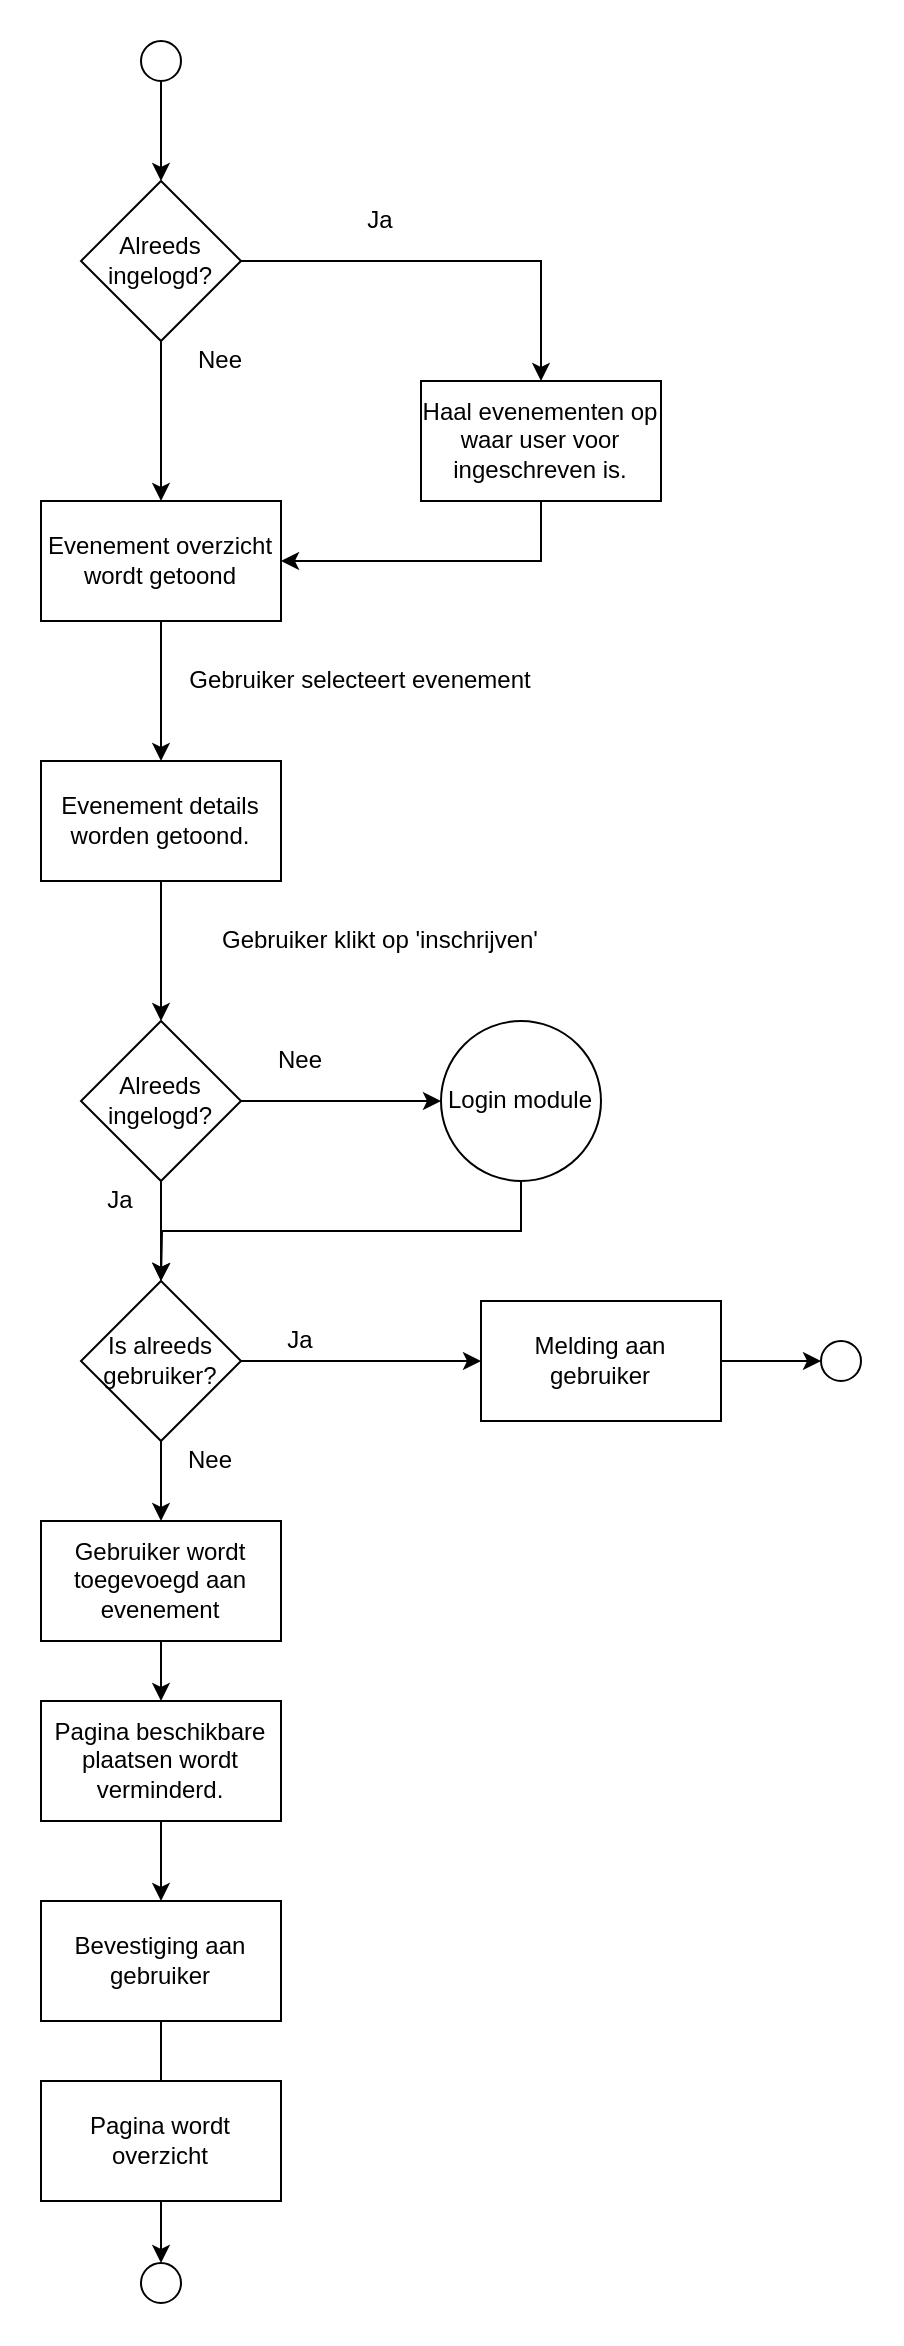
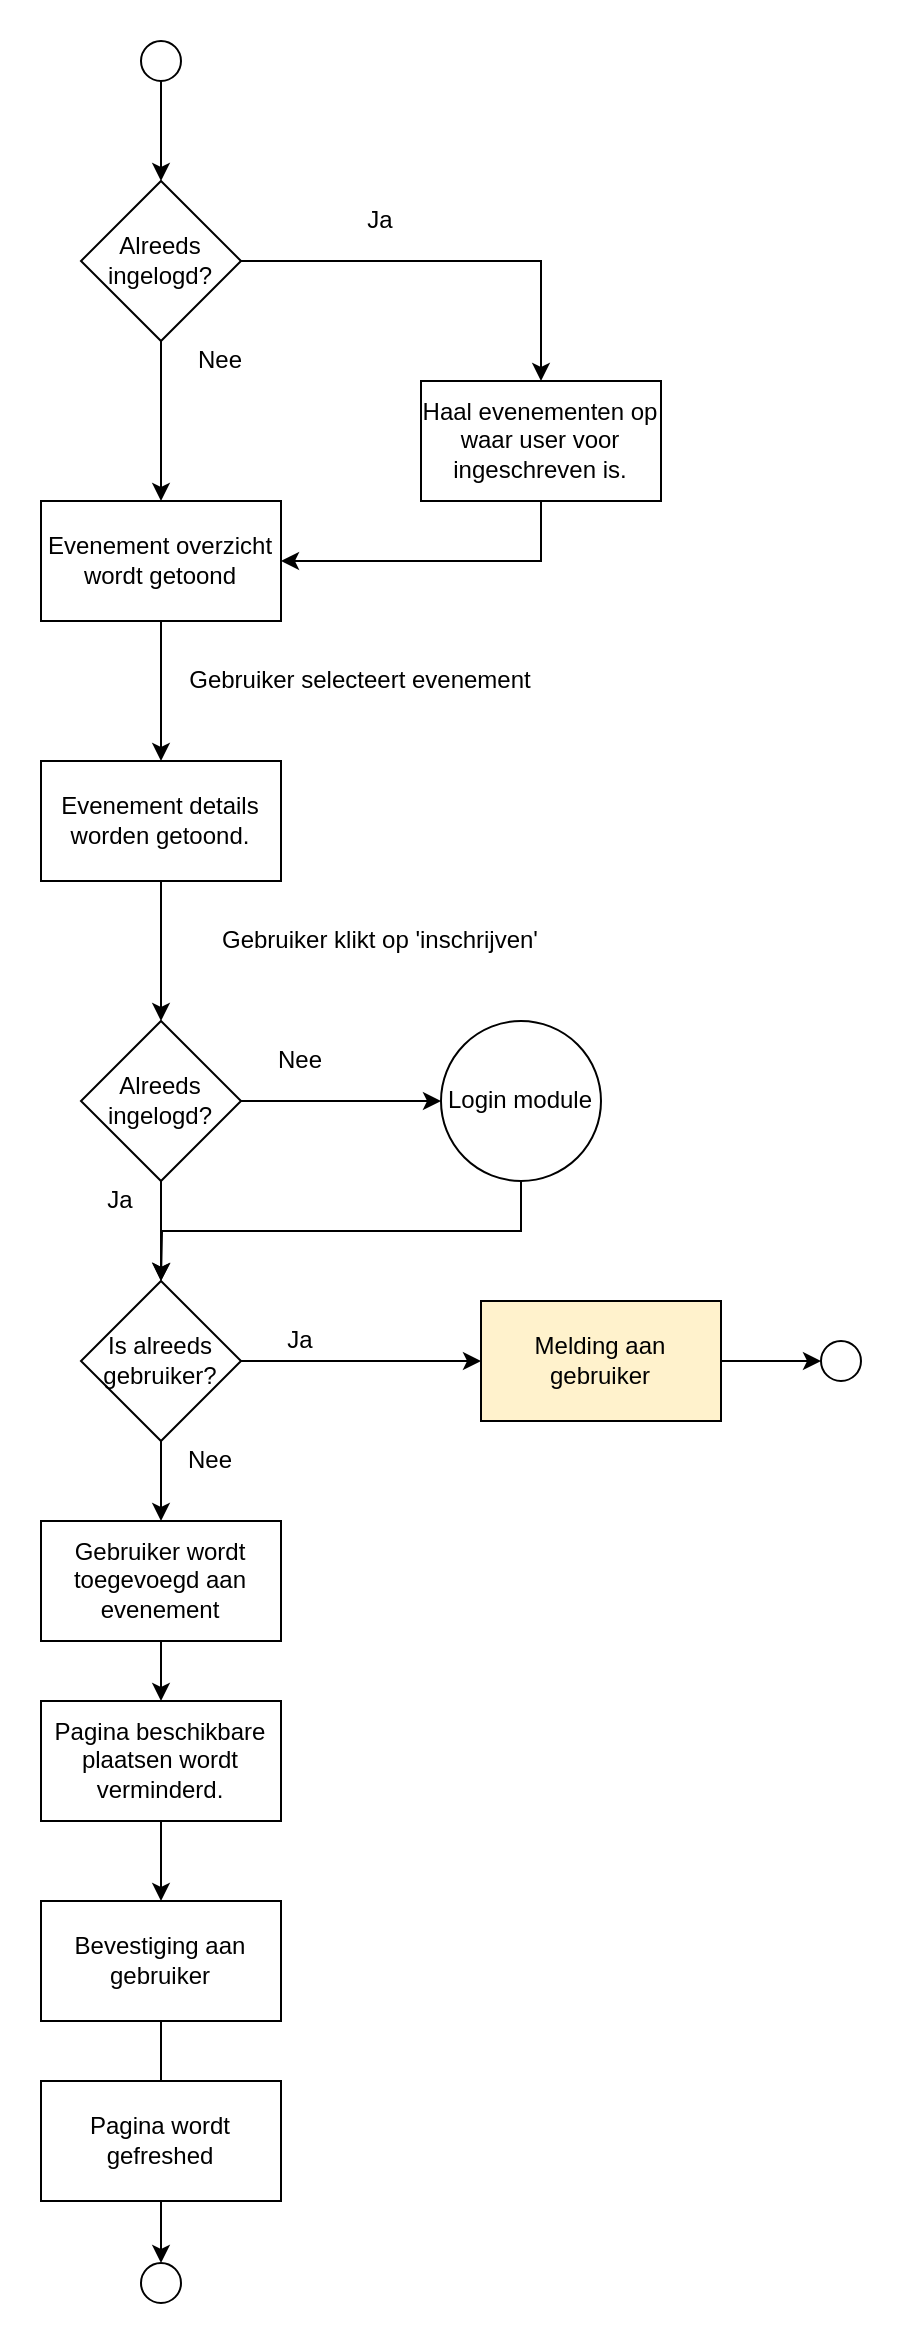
  <mxCell id="0" />
  <mxCell id="1" parent="0" />
  <mxCell id="2" value="" style="ellipse;whiteSpace=wrap;html=1;" parent="1" vertex="1"><mxGeometry x="70" y="20" width="20" height="20" as="geometry" /></mxCell>
  <mxCell id="3" style="edgeStyle=orthogonalEdgeStyle;rounded=0;orthogonalLoop=1;jettySize=auto;html=1;exitX=0.5;exitY=1;exitDx=0;exitDy=0;" parent="1" source="4" target="12" edge="1"><mxGeometry relative="1" as="geometry" /></mxCell>
  <mxCell id="4" value="Evenement overzicht wordt getoond" style="rounded=0;whiteSpace=wrap;html=1;" parent="1" vertex="1"><mxGeometry x="20" y="250" width="120" height="60" as="geometry" /></mxCell>
  <mxCell id="5" value="Alreeds ingelogd?" style="rhombus;whiteSpace=wrap;html=1;" parent="1" vertex="1"><mxGeometry x="40" y="90" width="80" height="80" as="geometry" /></mxCell>
  <mxCell id="6" value="" style="endArrow=classic;html=1;exitX=0.5;exitY=1;exitDx=0;exitDy=0;" parent="1" source="2" target="5" edge="1"><mxGeometry width="50" height="50" relative="1" as="geometry"><mxPoint x="80" y="520" as="sourcePoint" /><mxPoint x="130" y="470" as="targetPoint" /></mxGeometry></mxCell>
  <mxCell id="7" value="" style="endArrow=classic;html=1;exitX=0;exitY=0;exitDx=0;exitDy=0;entryX=0.5;entryY=0;entryDx=0;entryDy=0;" parent="1" source="21" target="4" edge="1"><mxGeometry width="50" height="50" relative="1" as="geometry"><mxPoint x="79.5" y="110" as="sourcePoint" /><mxPoint x="79.5" y="160" as="targetPoint" /></mxGeometry></mxCell>
  <mxCell id="8" value="Haal evenementen op waar user voor ingeschreven is." style="rounded=0;whiteSpace=wrap;html=1;" parent="1" vertex="1"><mxGeometry x="210" y="190" width="120" height="60" as="geometry" /></mxCell>
  <mxCell id="9" value="" style="endArrow=classic;html=1;entryX=0.5;entryY=0;entryDx=0;entryDy=0;exitX=1;exitY=0.5;exitDx=0;exitDy=0;rounded=0;" parent="1" source="5" target="8" edge="1"><mxGeometry width="50" height="50" relative="1" as="geometry"><mxPoint x="200" y="135" as="sourcePoint" /><mxPoint x="250" y="85" as="targetPoint" /><Array as="points"><mxPoint x="270" y="130" /></Array></mxGeometry></mxCell>
  <mxCell id="10" value="" style="endArrow=classic;html=1;entryX=1;entryY=0.5;entryDx=0;entryDy=0;exitX=0.5;exitY=1;exitDx=0;exitDy=0;rounded=0;" parent="1" source="8" target="4" edge="1"><mxGeometry width="50" height="50" relative="1" as="geometry"><mxPoint x="80" y="450" as="sourcePoint" /><mxPoint x="130" y="400" as="targetPoint" /><Array as="points"><mxPoint x="270" y="280" /></Array></mxGeometry></mxCell>
  <mxCell id="11" style="edgeStyle=orthogonalEdgeStyle;rounded=0;orthogonalLoop=1;jettySize=auto;html=1;exitX=0.5;exitY=1;exitDx=0;exitDy=0;" parent="1" source="12" edge="1"><mxGeometry relative="1" as="geometry"><mxPoint x="80" y="510" as="targetPoint" /></mxGeometry></mxCell>
  <mxCell id="12" value="Evenement details worden getoond." style="rounded=0;whiteSpace=wrap;html=1;" parent="1" vertex="1"><mxGeometry x="20" y="380" width="120" height="60" as="geometry" /></mxCell>
  <mxCell id="13" value="Gebruiker selecteert evenement" style="text;html=1;strokeColor=none;fillColor=none;align=center;verticalAlign=middle;whiteSpace=wrap;rounded=0;" parent="1" vertex="1"><mxGeometry x="90" y="330" width="180" height="20" as="geometry" /></mxCell>
  <mxCell id="14" style="edgeStyle=orthogonalEdgeStyle;rounded=0;orthogonalLoop=1;jettySize=auto;html=1;exitX=1;exitY=0.5;exitDx=0;exitDy=0;entryX=0;entryY=0.5;entryDx=0;entryDy=0;" parent="1" source="16" target="19" edge="1"><mxGeometry relative="1" as="geometry" /></mxCell>
  <mxCell id="15" style="edgeStyle=orthogonalEdgeStyle;rounded=0;orthogonalLoop=1;jettySize=auto;html=1;exitX=0.5;exitY=1;exitDx=0;exitDy=0;entryX=0.5;entryY=0;entryDx=0;entryDy=0;" parent="1" source="16" target="25" edge="1"><mxGeometry relative="1" as="geometry" /></mxCell>
  <mxCell id="16" value="Alreeds ingelogd?" style="rhombus;whiteSpace=wrap;html=1;" parent="1" vertex="1"><mxGeometry x="40" y="510" width="80" height="80" as="geometry" /></mxCell>
  <mxCell id="17" value="Gebruiker klikt op 'inschrijven'" style="text;html=1;strokeColor=none;fillColor=none;align=center;verticalAlign=middle;whiteSpace=wrap;rounded=0;" parent="1" vertex="1"><mxGeometry x="100" y="460" width="180" height="20" as="geometry" /></mxCell>
  <mxCell id="18" style="edgeStyle=orthogonalEdgeStyle;rounded=0;orthogonalLoop=1;jettySize=auto;html=1;exitX=0.5;exitY=1;exitDx=0;exitDy=0;" parent="1" source="19" edge="1"><mxGeometry relative="1" as="geometry"><mxPoint x="80" y="640" as="targetPoint" /></mxGeometry></mxCell>
  <mxCell id="19" value="Login module" style="ellipse;whiteSpace=wrap;html=1;" parent="1" vertex="1"><mxGeometry x="220" y="510" width="80" height="80" as="geometry" /></mxCell>
  <mxCell id="20" value="Nee" style="text;html=1;strokeColor=none;fillColor=none;align=center;verticalAlign=middle;whiteSpace=wrap;rounded=0;" parent="1" vertex="1"><mxGeometry x="120" y="520" width="60" height="20" as="geometry" /></mxCell>
  <mxCell id="21" value="Nee" style="text;html=1;strokeColor=none;fillColor=none;align=center;verticalAlign=middle;whiteSpace=wrap;rounded=0;" parent="1" vertex="1"><mxGeometry x="80" y="170" width="60" height="20" as="geometry" /></mxCell>
  <mxCell id="22" value="Ja" style="text;html=1;strokeColor=none;fillColor=none;align=center;verticalAlign=middle;whiteSpace=wrap;rounded=0;" parent="1" vertex="1"><mxGeometry x="160" y="100" width="60" height="20" as="geometry" /></mxCell>
  <mxCell id="23" style="edgeStyle=orthogonalEdgeStyle;rounded=0;orthogonalLoop=1;jettySize=auto;html=1;exitX=0.5;exitY=1;exitDx=0;exitDy=0;" parent="1" source="25" edge="1"><mxGeometry relative="1" as="geometry"><mxPoint x="80" y="760" as="targetPoint" /></mxGeometry></mxCell>
  <mxCell id="24" style="edgeStyle=orthogonalEdgeStyle;rounded=0;orthogonalLoop=1;jettySize=auto;html=1;exitX=1;exitY=0.5;exitDx=0;exitDy=0;" parent="1" source="25" edge="1"><mxGeometry relative="1" as="geometry"><mxPoint x="240" y="680" as="targetPoint" /></mxGeometry></mxCell>
  <mxCell id="25" value="Is alreeds gebruiker?" style="rhombus;whiteSpace=wrap;html=1;" parent="1" vertex="1"><mxGeometry x="40" y="640" width="80" height="80" as="geometry" /></mxCell>
  <mxCell id="26" value="Ja" style="text;html=1;strokeColor=none;fillColor=none;align=center;verticalAlign=middle;whiteSpace=wrap;rounded=0;" parent="1" vertex="1"><mxGeometry x="30" y="590" width="60" height="20" as="geometry" /></mxCell>
  <mxCell id="27" style="edgeStyle=orthogonalEdgeStyle;rounded=0;orthogonalLoop=1;jettySize=auto;html=1;exitX=0.5;exitY=1;exitDx=0;exitDy=0;entryX=0.5;entryY=0;entryDx=0;entryDy=0;" parent="1" source="28" target="32" edge="1"><mxGeometry relative="1" as="geometry" /></mxCell>
  <mxCell id="28" value="Gebruiker wordt toegevoegd aan evenement" style="rounded=0;whiteSpace=wrap;html=1;" parent="1" vertex="1"><mxGeometry x="20" y="760" width="120" height="60" as="geometry" /></mxCell>
  <mxCell id="29" style="edgeStyle=orthogonalEdgeStyle;rounded=0;orthogonalLoop=1;jettySize=auto;html=1;exitX=0.5;exitY=1;exitDx=0;exitDy=0;entryX=0.5;entryY=0;entryDx=0;entryDy=0;" parent="1" source="30" target="33" edge="1"><mxGeometry relative="1" as="geometry" /></mxCell>
- <mxCell id="30" value="Pagina wordt overzicht" style="rounded=0;whiteSpace=wrap;html=1;" parent="1" vertex="1"><mxGeometry x="20" y="1040" width="120" height="60" as="geometry" /></mxCell>
+ <mxCell id="30" value="Pagina wordt gefreshed" style="rounded=0;whiteSpace=wrap;html=1;" parent="1" vertex="1"><mxGeometry x="20" y="1040" width="120" height="60" as="geometry" /></mxCell>
  <mxCell id="31" style="edgeStyle=orthogonalEdgeStyle;rounded=0;orthogonalLoop=1;jettySize=auto;html=1;exitX=0.5;exitY=1;exitDx=0;exitDy=0;" edge="1" parent="1" source="32" target="40"><mxGeometry relative="1" as="geometry" /></mxCell>
  <mxCell id="32" value="Pagina beschikbare plaatsen wordt verminderd." style="rounded=0;whiteSpace=wrap;html=1;" parent="1" vertex="1"><mxGeometry x="20" y="850" width="120" height="60" as="geometry" /></mxCell>
  <mxCell id="33" value="" style="ellipse;whiteSpace=wrap;html=1;" parent="1" vertex="1"><mxGeometry x="70" y="1131" width="20" height="20" as="geometry" /></mxCell>
  <mxCell id="34" style="edgeStyle=orthogonalEdgeStyle;rounded=0;orthogonalLoop=1;jettySize=auto;html=1;exitX=1;exitY=0.5;exitDx=0;exitDy=0;entryX=0;entryY=0.5;entryDx=0;entryDy=0;" parent="1" source="35" target="38" edge="1"><mxGeometry relative="1" as="geometry" /></mxCell>
- <mxCell id="35" value="Melding aan gebruiker" style="rounded=0;whiteSpace=wrap;html=1;" parent="1" vertex="1"><mxGeometry x="240" y="650" width="120" height="60" as="geometry" /></mxCell>
+ <mxCell id="35" value="Melding aan gebruiker" style="rounded=0;whiteSpace=wrap;html=1;fillColor=#fff2cc;" parent="1" vertex="1"><mxGeometry x="240" y="650" width="120" height="60" as="geometry" /></mxCell>
  <mxCell id="36" value="Ja" style="text;html=1;strokeColor=none;fillColor=none;align=center;verticalAlign=middle;whiteSpace=wrap;rounded=0;" parent="1" vertex="1"><mxGeometry x="120" y="660" width="60" height="20" as="geometry" /></mxCell>
  <mxCell id="37" value="Nee" style="text;html=1;strokeColor=none;fillColor=none;align=center;verticalAlign=middle;whiteSpace=wrap;rounded=0;" parent="1" vertex="1"><mxGeometry x="75" y="720" width="60" height="20" as="geometry" /></mxCell>
  <mxCell id="38" value="" style="ellipse;whiteSpace=wrap;html=1;" parent="1" vertex="1"><mxGeometry x="410" y="670" width="20" height="20" as="geometry" /></mxCell>
  <mxCell id="39" style="edgeStyle=orthogonalEdgeStyle;rounded=0;orthogonalLoop=1;jettySize=auto;html=1;exitX=0.5;exitY=1;exitDx=0;exitDy=0;entryX=0.5;entryY=0;entryDx=0;entryDy=0;endArrow=none;" edge="1" parent="1" source="40" target="30"><mxGeometry relative="1" as="geometry" /></mxCell>
  <mxCell id="40" value="Bevestiging aan gebruiker" style="rounded=0;whiteSpace=wrap;html=1;" vertex="1" parent="1"><mxGeometry x="20" y="950" width="120" height="60" as="geometry" /></mxCell>
